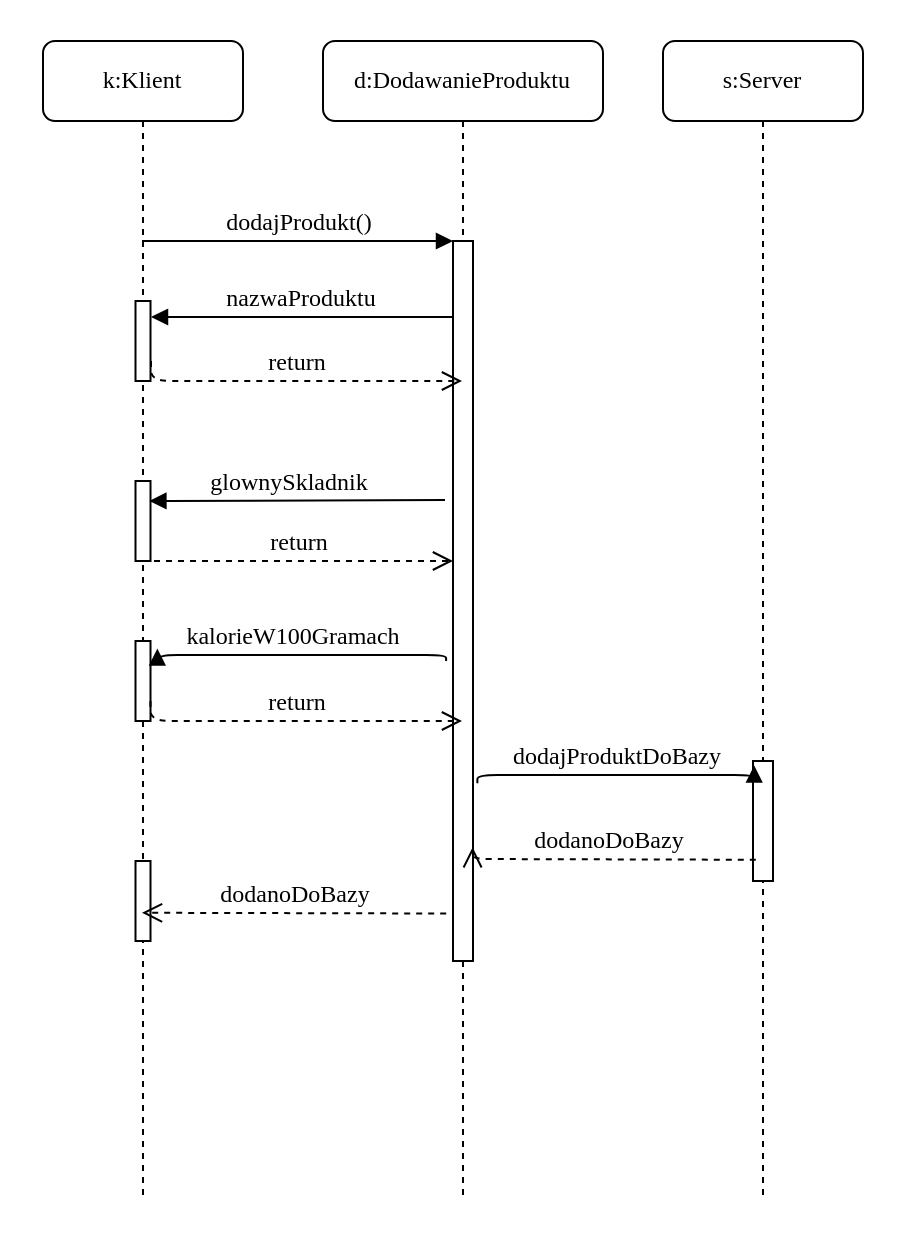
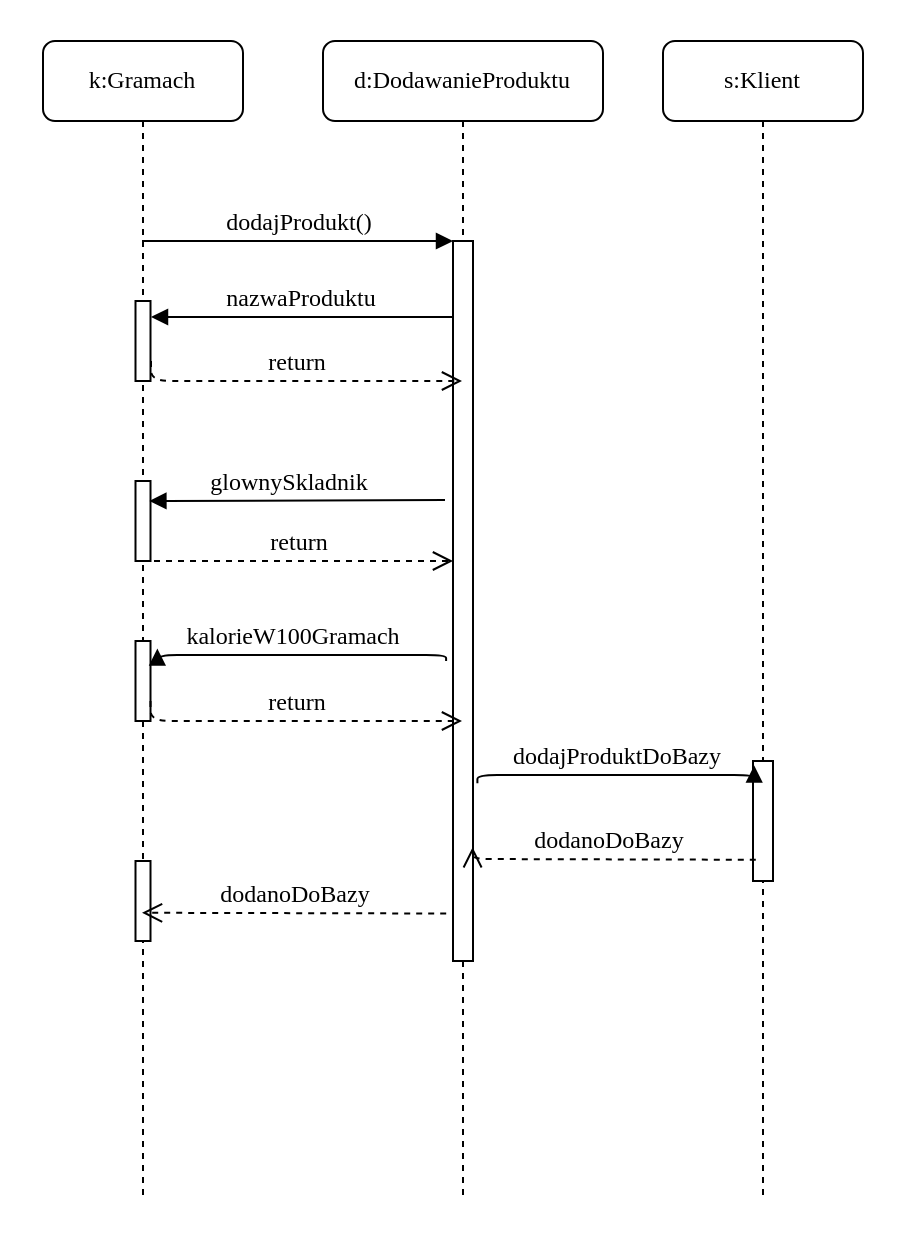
  <mxCell id="0" />
  <mxCell id="1" parent="0" />
  <mxCell id="2" value="d:DodawanieProduktu" style="shape=umlLifeline;perimeter=lifelinePerimeter;whiteSpace=wrap;html=1;container=1;collapsible=0;recursiveResize=0;outlineConnect=0;rounded=1;shadow=0;comic=0;labelBackgroundColor=none;strokeWidth=1;fontFamily=Verdana;fontSize=12;align=center;" parent="1" vertex="1"><mxGeometry x="161" y="20" width="140" height="580" as="geometry" /></mxCell>
  <mxCell id="3" value="" style="html=1;points=[];perimeter=orthogonalPerimeter;rounded=0;shadow=0;comic=0;labelBackgroundColor=none;strokeWidth=1;fontFamily=Verdana;fontSize=12;align=center;" parent="2" vertex="1"><mxGeometry x="65" y="100" width="10" height="360" as="geometry" /></mxCell>
- <mxCell id="4" value="s:Server" style="shape=umlLifeline;perimeter=lifelinePerimeter;whiteSpace=wrap;html=1;container=1;collapsible=0;recursiveResize=0;outlineConnect=0;rounded=1;shadow=0;comic=0;labelBackgroundColor=none;strokeWidth=1;fontFamily=Verdana;fontSize=12;align=center;" parent="1" vertex="1"><mxGeometry x="331" y="20" width="100" height="580" as="geometry" /></mxCell>
+ <mxCell id="4" value="s:Klient" style="shape=umlLifeline;perimeter=lifelinePerimeter;whiteSpace=wrap;html=1;container=1;collapsible=0;recursiveResize=0;outlineConnect=0;rounded=1;shadow=0;comic=0;labelBackgroundColor=none;strokeWidth=1;fontFamily=Verdana;fontSize=12;align=center;" parent="1" vertex="1"><mxGeometry x="331" y="20" width="100" height="580" as="geometry" /></mxCell>
  <mxCell id="5" value="" style="html=1;points=[];perimeter=orthogonalPerimeter;rounded=0;shadow=0;comic=0;labelBackgroundColor=none;strokeWidth=1;fontFamily=Verdana;fontSize=12;align=center;" parent="4" vertex="1"><mxGeometry x="45" y="360" width="10" height="60" as="geometry" /></mxCell>
- <mxCell id="6" value="k:Klient" style="shape=umlLifeline;perimeter=lifelinePerimeter;whiteSpace=wrap;html=1;container=1;collapsible=0;recursiveResize=0;outlineConnect=0;rounded=1;shadow=0;comic=0;labelBackgroundColor=none;strokeWidth=1;fontFamily=Verdana;fontSize=12;align=center;" parent="1" vertex="1"><mxGeometry x="21" y="20" width="100" height="580" as="geometry" /></mxCell>
+ <mxCell id="6" value="k:Gramach" style="shape=umlLifeline;perimeter=lifelinePerimeter;whiteSpace=wrap;html=1;container=1;collapsible=0;recursiveResize=0;outlineConnect=0;rounded=1;shadow=0;comic=0;labelBackgroundColor=none;strokeWidth=1;fontFamily=Verdana;fontSize=12;align=center;" parent="1" vertex="1"><mxGeometry x="21" y="20" width="100" height="580" as="geometry" /></mxCell>
  <mxCell id="7" value="" style="html=1;points=[];perimeter=orthogonalPerimeter;rounded=0;shadow=0;comic=0;labelBackgroundColor=none;strokeWidth=1;fontFamily=Verdana;fontSize=12;align=center;" parent="6" vertex="1"><mxGeometry x="46.25" y="130" width="7.5" height="40" as="geometry" /></mxCell>
  <mxCell id="8" value="" style="html=1;points=[];perimeter=orthogonalPerimeter;rounded=0;shadow=0;comic=0;labelBackgroundColor=none;strokeWidth=1;fontFamily=Verdana;fontSize=12;align=center;" vertex="1" parent="6"><mxGeometry x="46.25" y="220" width="7.5" height="40" as="geometry" /></mxCell>
  <mxCell id="9" value="" style="html=1;points=[];perimeter=orthogonalPerimeter;rounded=0;shadow=0;comic=0;labelBackgroundColor=none;strokeWidth=1;fontFamily=Verdana;fontSize=12;align=center;" vertex="1" parent="6"><mxGeometry x="46.25" y="410" width="7.5" height="40" as="geometry" /></mxCell>
  <mxCell id="10" value="return" style="html=1;verticalAlign=bottom;endArrow=open;dashed=1;endSize=8;labelBackgroundColor=none;fontFamily=Verdana;fontSize=12;edgeStyle=elbowEdgeStyle;elbow=vertical;" parent="1" target="2" edge="1"><mxGeometry relative="1" as="geometry"><mxPoint x="201" y="170" as="targetPoint" /><Array as="points"><mxPoint x="171" y="190" /></Array><mxPoint x="75" y="180" as="sourcePoint" /></mxGeometry></mxCell>
  <mxCell id="11" value="dodajProdukt()" style="html=1;verticalAlign=bottom;endArrow=block;entryX=0;entryY=0;labelBackgroundColor=none;fontFamily=Verdana;fontSize=12;edgeStyle=elbowEdgeStyle;elbow=vertical;" parent="1" source="6" target="3" edge="1"><mxGeometry relative="1" as="geometry"><mxPoint x="141" y="130" as="sourcePoint" /></mxGeometry></mxCell>
  <mxCell id="12" value="dodajProduktDoBazy" style="html=1;verticalAlign=bottom;endArrow=block;labelBackgroundColor=none;fontFamily=Verdana;fontSize=12;edgeStyle=elbowEdgeStyle;elbow=vertical;exitX=1.22;exitY=0.753;exitDx=0;exitDy=0;exitPerimeter=0;entryX=0.06;entryY=0.037;entryDx=0;entryDy=0;entryPerimeter=0;" parent="1" source="3" target="5" edge="1"><mxGeometry relative="1" as="geometry"><mxPoint x="291" y="140" as="sourcePoint" /></mxGeometry></mxCell>
  <mxCell id="13" value="nazwaProduktu" style="html=1;verticalAlign=bottom;endArrow=block;entryX=0.54;entryY=0.238;labelBackgroundColor=none;fontFamily=Verdana;fontSize=12;edgeStyle=elbowEdgeStyle;elbow=vertical;entryDx=0;entryDy=0;entryPerimeter=0;" edge="1" parent="1" source="3" target="6"><mxGeometry relative="1" as="geometry"><mxPoint x="80.5" y="130" as="sourcePoint" /><mxPoint x="216" y="130" as="targetPoint" /></mxGeometry></mxCell>
  <mxCell id="14" value="glownySkladnik" style="html=1;verticalAlign=bottom;endArrow=block;labelBackgroundColor=none;fontFamily=Verdana;fontSize=12;edgeStyle=elbowEdgeStyle;elbow=vertical;entryX=0.927;entryY=0.255;entryDx=0;entryDy=0;entryPerimeter=0;" edge="1" parent="1" target="8"><mxGeometry x="0.073" relative="1" as="geometry"><mxPoint x="222" y="249.5" as="sourcePoint" /><mxPoint x="81" y="250" as="targetPoint" /><mxPoint x="1" as="offset" /></mxGeometry></mxCell>
  <mxCell id="15" value="return" style="html=1;verticalAlign=bottom;endArrow=open;dashed=1;endSize=8;labelBackgroundColor=none;fontFamily=Verdana;fontSize=12;edgeStyle=elbowEdgeStyle;elbow=vertical;" edge="1" parent="1" source="6" target="3"><mxGeometry relative="1" as="geometry"><mxPoint x="216.5" y="240" as="targetPoint" /><Array as="points"><mxPoint x="151" y="280" /><mxPoint x="181" y="260" /><mxPoint x="161" y="250" /></Array><mxPoint x="61" y="240" as="sourcePoint" /></mxGeometry></mxCell>
  <mxCell id="16" value="" style="html=1;points=[];perimeter=orthogonalPerimeter;rounded=0;shadow=0;comic=0;labelBackgroundColor=none;strokeWidth=1;fontFamily=Verdana;fontSize=12;align=center;" vertex="1" parent="1"><mxGeometry x="67.25" y="320" width="7.5" height="40" as="geometry" /></mxCell>
  <mxCell id="17" value="kalorieW100Gramach" style="html=1;verticalAlign=bottom;endArrow=block;labelBackgroundColor=none;fontFamily=Verdana;fontSize=12;edgeStyle=elbowEdgeStyle;elbow=vertical;entryX=1.46;entryY=0.095;entryDx=0;entryDy=0;entryPerimeter=0;" edge="1" parent="1" target="16"><mxGeometry x="0.073" relative="1" as="geometry"><mxPoint x="222.55" y="330" as="sourcePoint" /><mxPoint x="91" y="331" as="targetPoint" /><mxPoint x="1" as="offset" /></mxGeometry></mxCell>
  <mxCell id="18" value="return" style="html=1;verticalAlign=bottom;endArrow=open;dashed=1;endSize=8;labelBackgroundColor=none;fontFamily=Verdana;fontSize=12;edgeStyle=elbowEdgeStyle;elbow=vertical;" edge="1" parent="1" target="2"><mxGeometry relative="1" as="geometry"><mxPoint x="211" y="358" as="targetPoint" /><Array as="points"><mxPoint x="171" y="360" /><mxPoint x="155.25" y="350" /><mxPoint x="185.25" y="330" /><mxPoint x="165.25" y="320" /></Array><mxPoint x="74.75" y="350" as="sourcePoint" /></mxGeometry></mxCell>
  <mxCell id="19" value="dodanoDoBazy" style="html=1;verticalAlign=bottom;endArrow=open;dashed=1;endSize=8;labelBackgroundColor=none;fontFamily=Verdana;fontSize=12;edgeStyle=elbowEdgeStyle;elbow=vertical;exitX=0.14;exitY=0.823;exitDx=0;exitDy=0;exitPerimeter=0;entryX=0.98;entryY=0.842;entryDx=0;entryDy=0;entryPerimeter=0;" edge="1" parent="1" source="5" target="3"><mxGeometry relative="1" as="geometry"><mxPoint x="240.5" y="370" as="targetPoint" /><Array as="points"><mxPoint x="311" y="429" /><mxPoint x="175.25" y="330" /></Array><mxPoint x="84.75" y="360" as="sourcePoint" /></mxGeometry></mxCell>
  <mxCell id="20" value="dodanoDoBazy" style="html=1;verticalAlign=bottom;endArrow=open;dashed=1;endSize=8;labelBackgroundColor=none;fontFamily=Verdana;fontSize=12;edgeStyle=elbowEdgeStyle;elbow=vertical;exitX=0.14;exitY=0.823;exitDx=0;exitDy=0;exitPerimeter=0;" edge="1" parent="1" target="6"><mxGeometry relative="1" as="geometry"><mxPoint x="81" y="450" as="targetPoint" /><Array as="points"><mxPoint x="156.2" y="455.88" /><mxPoint x="20.45" y="356.88" /></Array><mxPoint x="222.6" y="456.26" as="sourcePoint" /></mxGeometry></mxCell>
